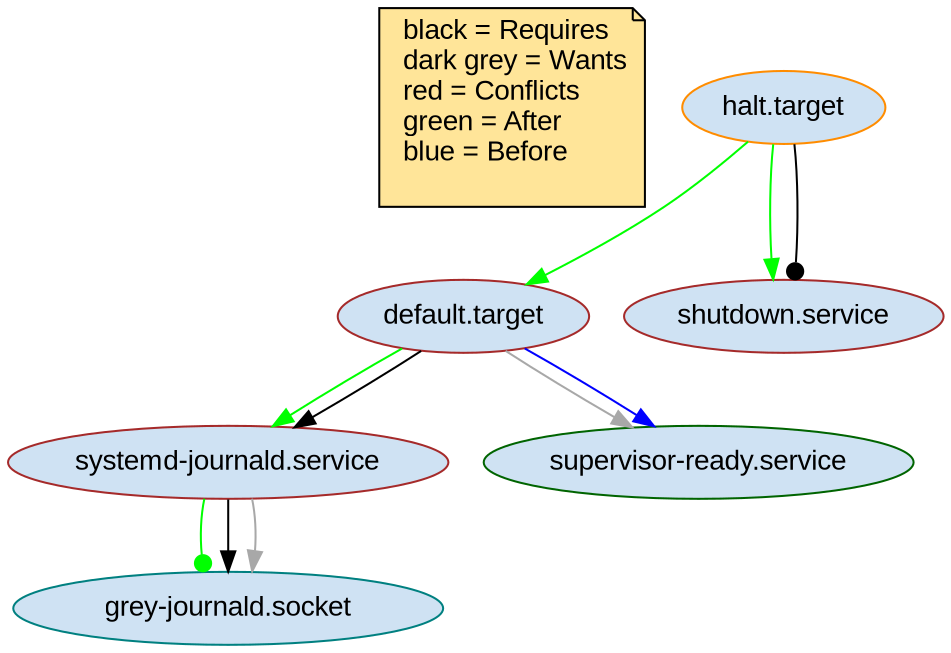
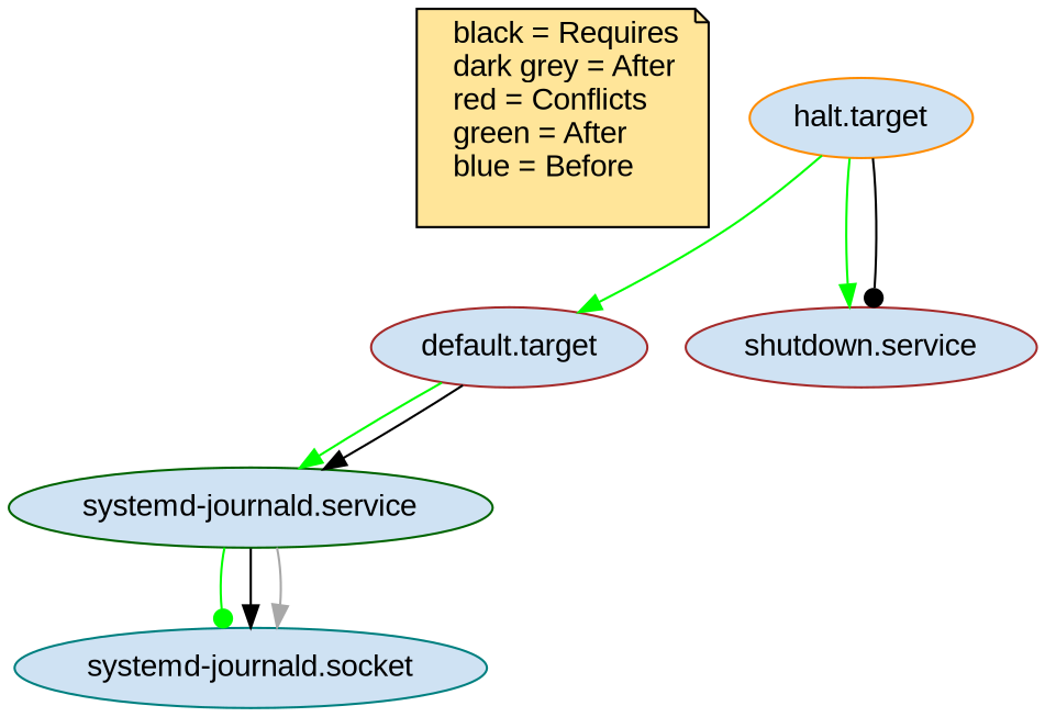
  digraph {
    node [fillcolor="#CFE2F3" fontname=Arial style=filled color=darkgreen]
    edge [arrowhead=normal color=green]
-   n1 [fillcolor="#FFE599" label=< black = Requires<BR ALIGN="LEFT"/> dark grey = Wants<BR ALIGN="LEFT"/> red = Conflicts<BR ALIGN="LEFT"/> green = After<BR ALIGN="LEFT"/> blue = Before<BR ALIGN="LEFT"/> > shape=note color=""]
-   "systemd-journald.service" [color=brown]
+   n1 [fillcolor="#FFE599" label=< black = Requires<BR ALIGN="LEFT"/> dark grey = After<BR ALIGN="LEFT"/> red = Conflicts<BR ALIGN="LEFT"/> green = After<BR ALIGN="LEFT"/> blue = Before<BR ALIGN="LEFT"/> > shape=note color=""]
+   "systemd-journald.service"
    "default.target" [color=brown]
-   "supervisor-ready.service"
-   "systemd-journald.socket" [color=teal label="grey-journald.socket"]
+   "systemd-journald.socket" [color=teal]
    "halt.target" [color=darkorange]
    "shutdown.service" [color=brown]
    "systemd-journald.service" -> "systemd-journald.socket" [arrowhead=dot]
    "systemd-journald.service" -> "systemd-journald.socket" [color=black]
    "systemd-journald.service" -> "systemd-journald.socket" [color=grey66]
    "default.target" -> "systemd-journald.service"
    "default.target" -> "systemd-journald.service" [color=black]
-   "default.target" -> "supervisor-ready.service" [color=grey66]
-   "default.target" -> "supervisor-ready.service" [color=blue]
    "halt.target" -> "default.target"
    "halt.target" -> "shutdown.service"
    "halt.target" -> "shutdown.service" [arrowhead=dot color=black]
  }
